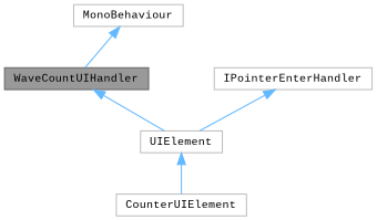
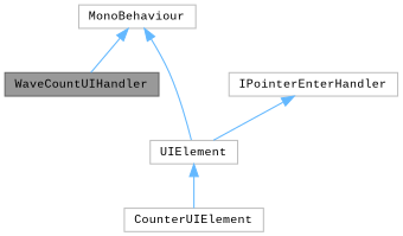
  digraph {
    fontname="Liberation Mono"
    node [color=grey75 fillcolor=white fontname="Liberation Mono" fontsize=10 shape=box style=filled]
    edge [color=steelblue1 dir=back fontname="Liberation Mono" fontsize=10 labelfontname=Helvetica labelfontsize=10 style=solid]
    n1 [color=gray40 fillcolor=grey60 fontcolor=black height=0.2 label=WaveCountUIHandler width=0.4]
    n2 [height=0.2 label=CounterUIElement width=0.4]
    n3 [height=0.2 label=UIElement width=0.4]
    n4 [height=0.2 label=MonoBehaviour width=0.4]
    n5 [height=0.2 label=IPointerEnterHandler width=0.4]
    n3 -> n2
    n4 -> n1
-   n1 -> n3
+   n4 -> n3
    n5 -> n3
  }
